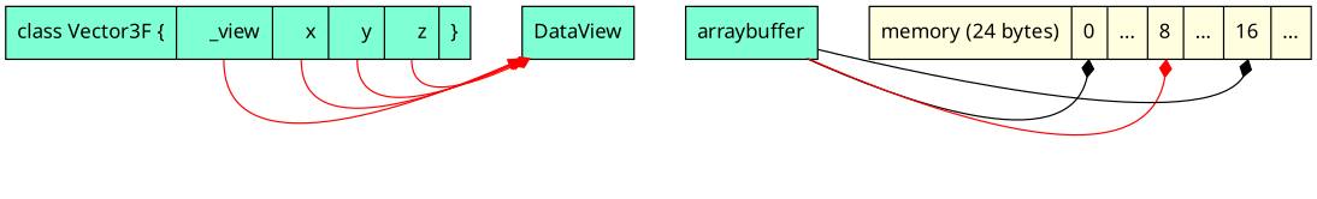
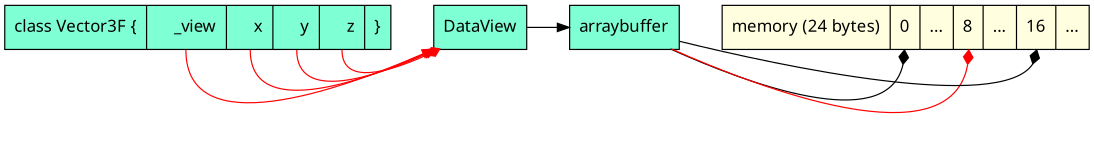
  digraph {
    rankdir=LR
    node [fillcolor=aquamarine fontname=Monaco shape=record style=filled]
    edge [arrowhead=normal color=red fontname=Monaco]
    n1 [label="{class Vector3F \{\l|<view>&nbsp;&nbsp;&nbsp;&nbsp;_view\l|<x>&nbsp;&nbsp;&nbsp;&nbsp;x\l|<y>&nbsp;&nbsp;&nbsp;&nbsp;y\l|<z>&nbsp;&nbsp;&nbsp;&nbsp;z\l|\}\l}"]
    n2 [label="{DataView}"]
    n3 [label="{arraybuffer}"]
    n4 [fillcolor=lightyellow label="{memory (24 bytes)|<0>0|...|<8>8|...|<16>16|...}"]
    n1 -> n2 [tailport=view]
    n1 -> n2 [tailport=x]
    n1 -> n2 [tailport=y]
    n1 -> n2 [arrowhead=diamond tailport=z]
+   n2 -> n3 [color=black]
    n3 -> n4 [arrowhead=diamond color=black headport=0]
    n3 -> n4 [arrowhead=diamond headport=8]
    n3 -> n4 [arrowhead=diamond color=black headport=16]
  }
